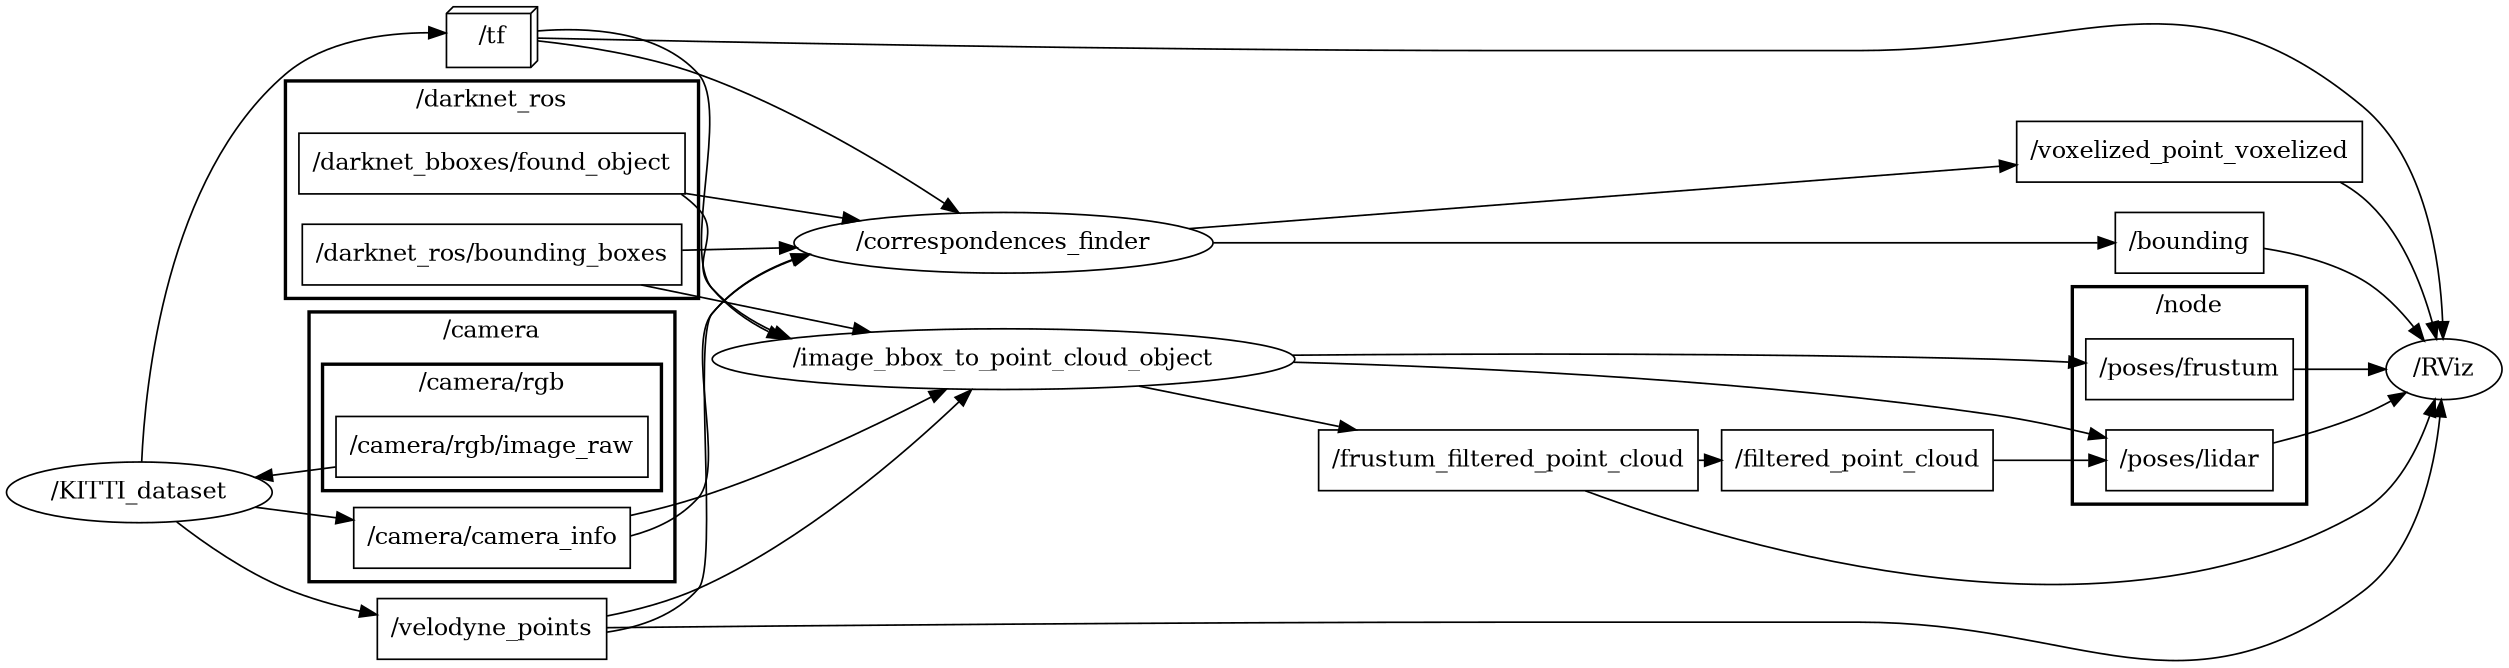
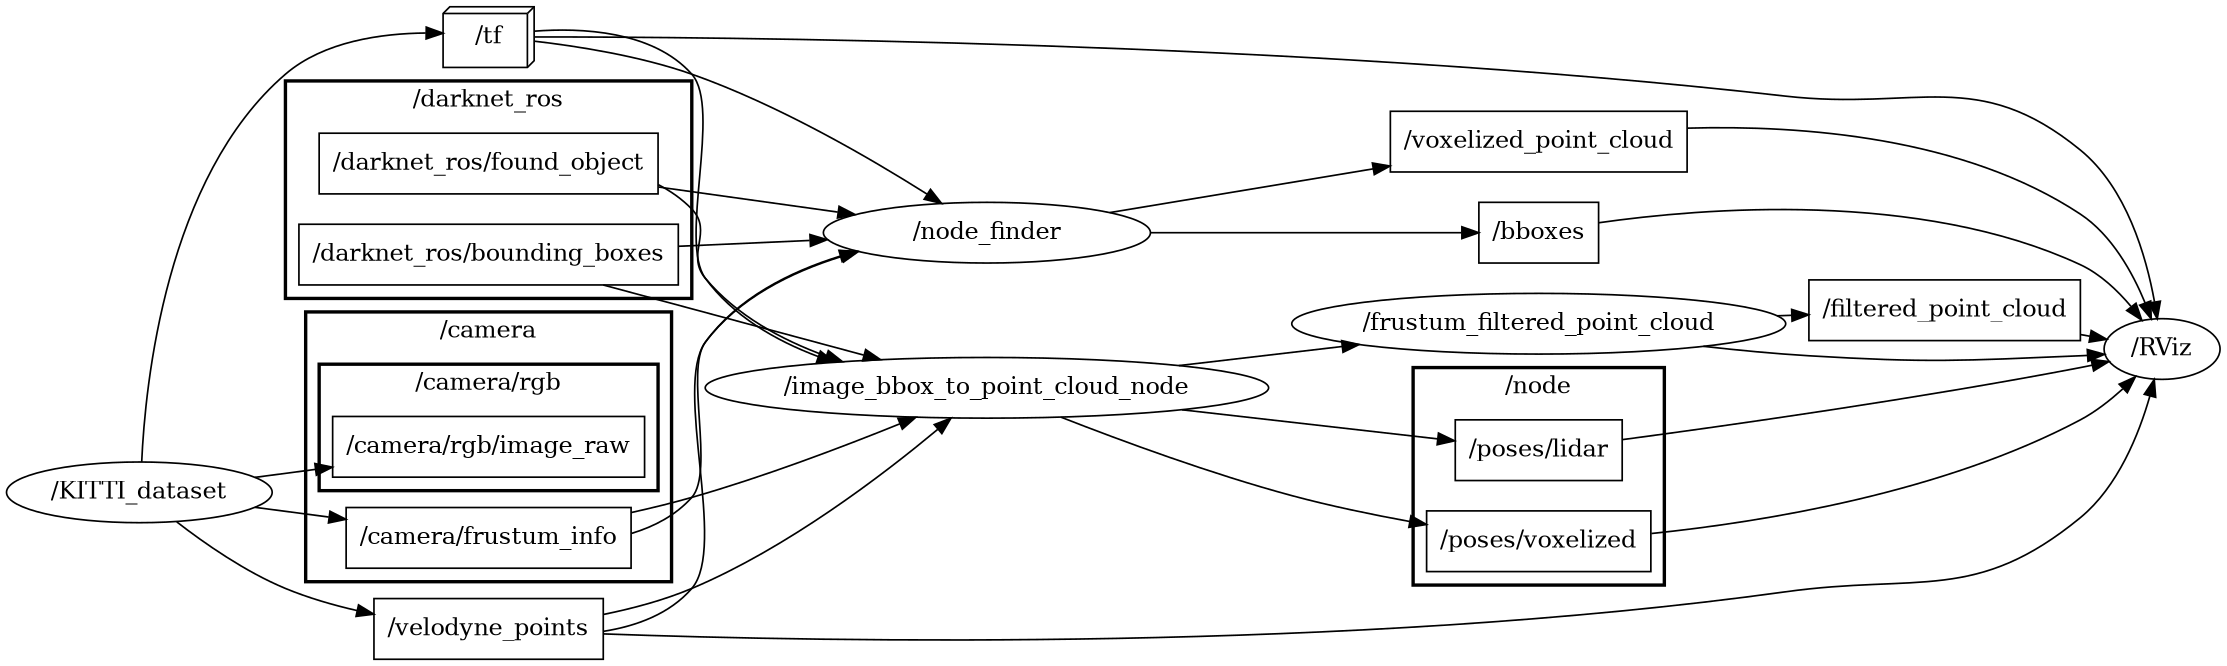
  digraph {
    compound=True
    rank=same
    rankdir=LR
    ranksep=0.2
    node [shape=box]
    edge [penwidth=1]
-   n1 [height=0.5 label="/darknet_bboxes/found_object" width=2.2083]
+   n1 [height=0.5 label="/darknet_ros/found_object" width=2.2083]
    n2 [height=0.5 label="/darknet_ros/bounding_boxes" width=2.4583]
    n3 [height=0.5 label="/camera/rgb/image_raw" width=2.0278]
-   n4 [height=0.5 label="/camera/camera_info" width=1.8333]
-   n5 [height=0.5 label="/poses/frustum" width=1.3472]
+   n4 [height=0.5 label="/camera/frustum_info" width=1.8333]
+   n5 [height=0.5 label="/poses/voxelized" width=1.3472]
    n6 [height=0.5 label="/poses/lidar" width=1.0972]
-   n7 [height=0.5 label="/image_bbox_to_point_cloud_object" shape=ellipse width=3.7733]
-   n8 [height=0.5 label="/correspondences_finder" shape=ellipse width=2.69]
+   n7 [height=0.5 label="/image_bbox_to_point_cloud_node" shape=ellipse width=3.7733]
+   n8 [height=0.5 label="/node_finder" shape=ellipse width=2.69]
    n9 [height=0.5 label="/RViz" shape=ellipse width=0.88464]
-   n10 [height=0.5 label="/frustum_filtered_point_cloud" width=2.5]
-   n11 [height=0.5 label="/bounding" width=0.81944]
-   n12 [height=0.5 label="/voxelized_point_voxelized" width=2]
+   n10 [height=0.5 label="/frustum_filtered_point_cloud" shape=ellipse width=2.5]
+   n11 [height=0.5 label="/bboxes" width=0.81944]
+   n12 [height=0.5 label="/voxelized_point_cloud" width=2]
    n13 [height=0.5 label="/filtered_point_cloud" width=1.8194]
    n14 [height=0.5 label="/velodyne_points" width=1.5278]
    n15 [height=0.5 label="/tf" shape=box3d width=0.75]
    n16 [height=0.5 label="/KITTI_dataset" shape=ellipse width=1.8054]
    subgraph cluster_1 {
      label="/darknet_ros"
      style=bold
      n1
      n2
    }
    subgraph cluster_2 {
      label="/camera"
      style=bold
      n4
      subgraph cluster_3 {
        label="/camera/rgb"
        style=bold
        n3
      }
    }
    subgraph cluster_4 {
      label="/node"
      style=bold
      n5
      n6
    }
    n1 -> n7
    n1 -> n8
    n2 -> n7
    n2 -> n8
    n4 -> n7
    n4 -> n8
    n5 -> n9
    n6 -> n9
    n7 -> n5
    n7 -> n6
    n7 -> n10
    n8 -> n11
    n8 -> n12
    n10 -> n9
    n10 -> n13
    n11 -> n9
    n12 -> n9
-   n13 -> n6
+   n13 -> n9
    n14 -> n7
    n14 -> n8
    n14 -> n9
    n15 -> n7
    n15 -> n8
    n15 -> n9
-   n3 -> n16
+   n16 -> n3
    n16 -> n4
    n16 -> n14
    n16 -> n15
  }
